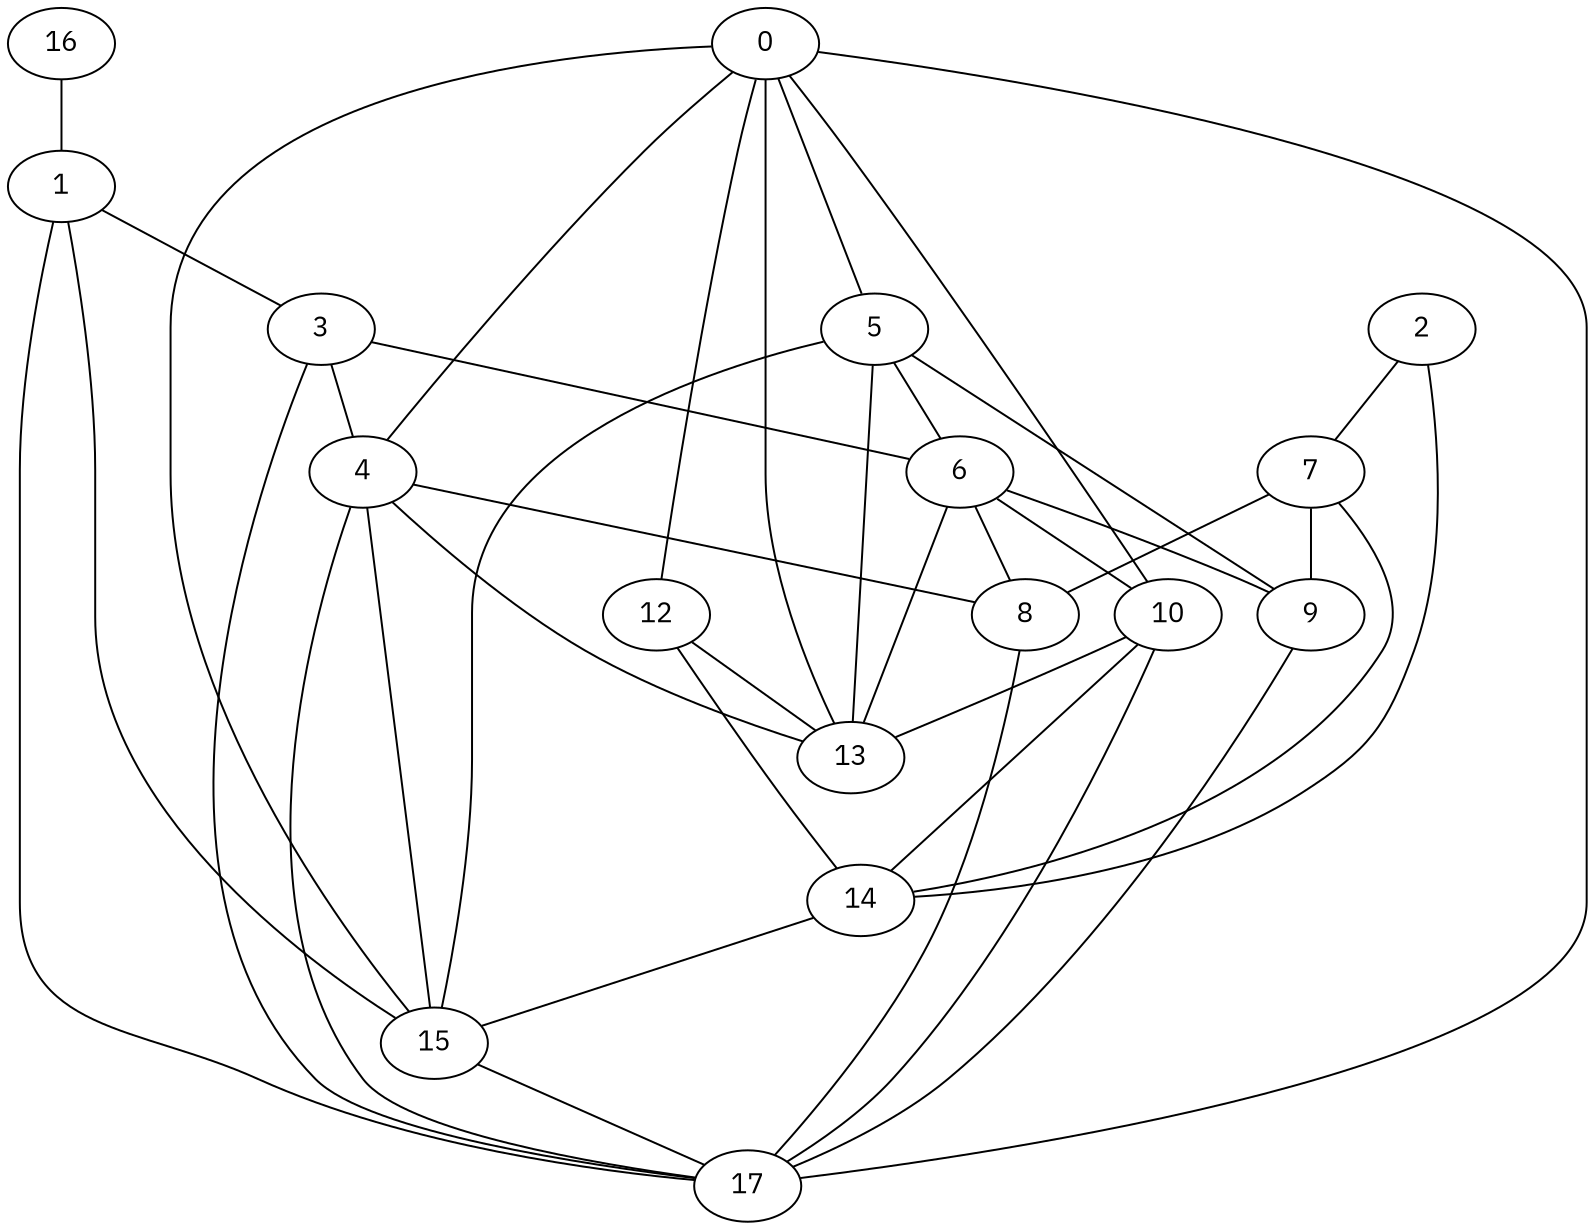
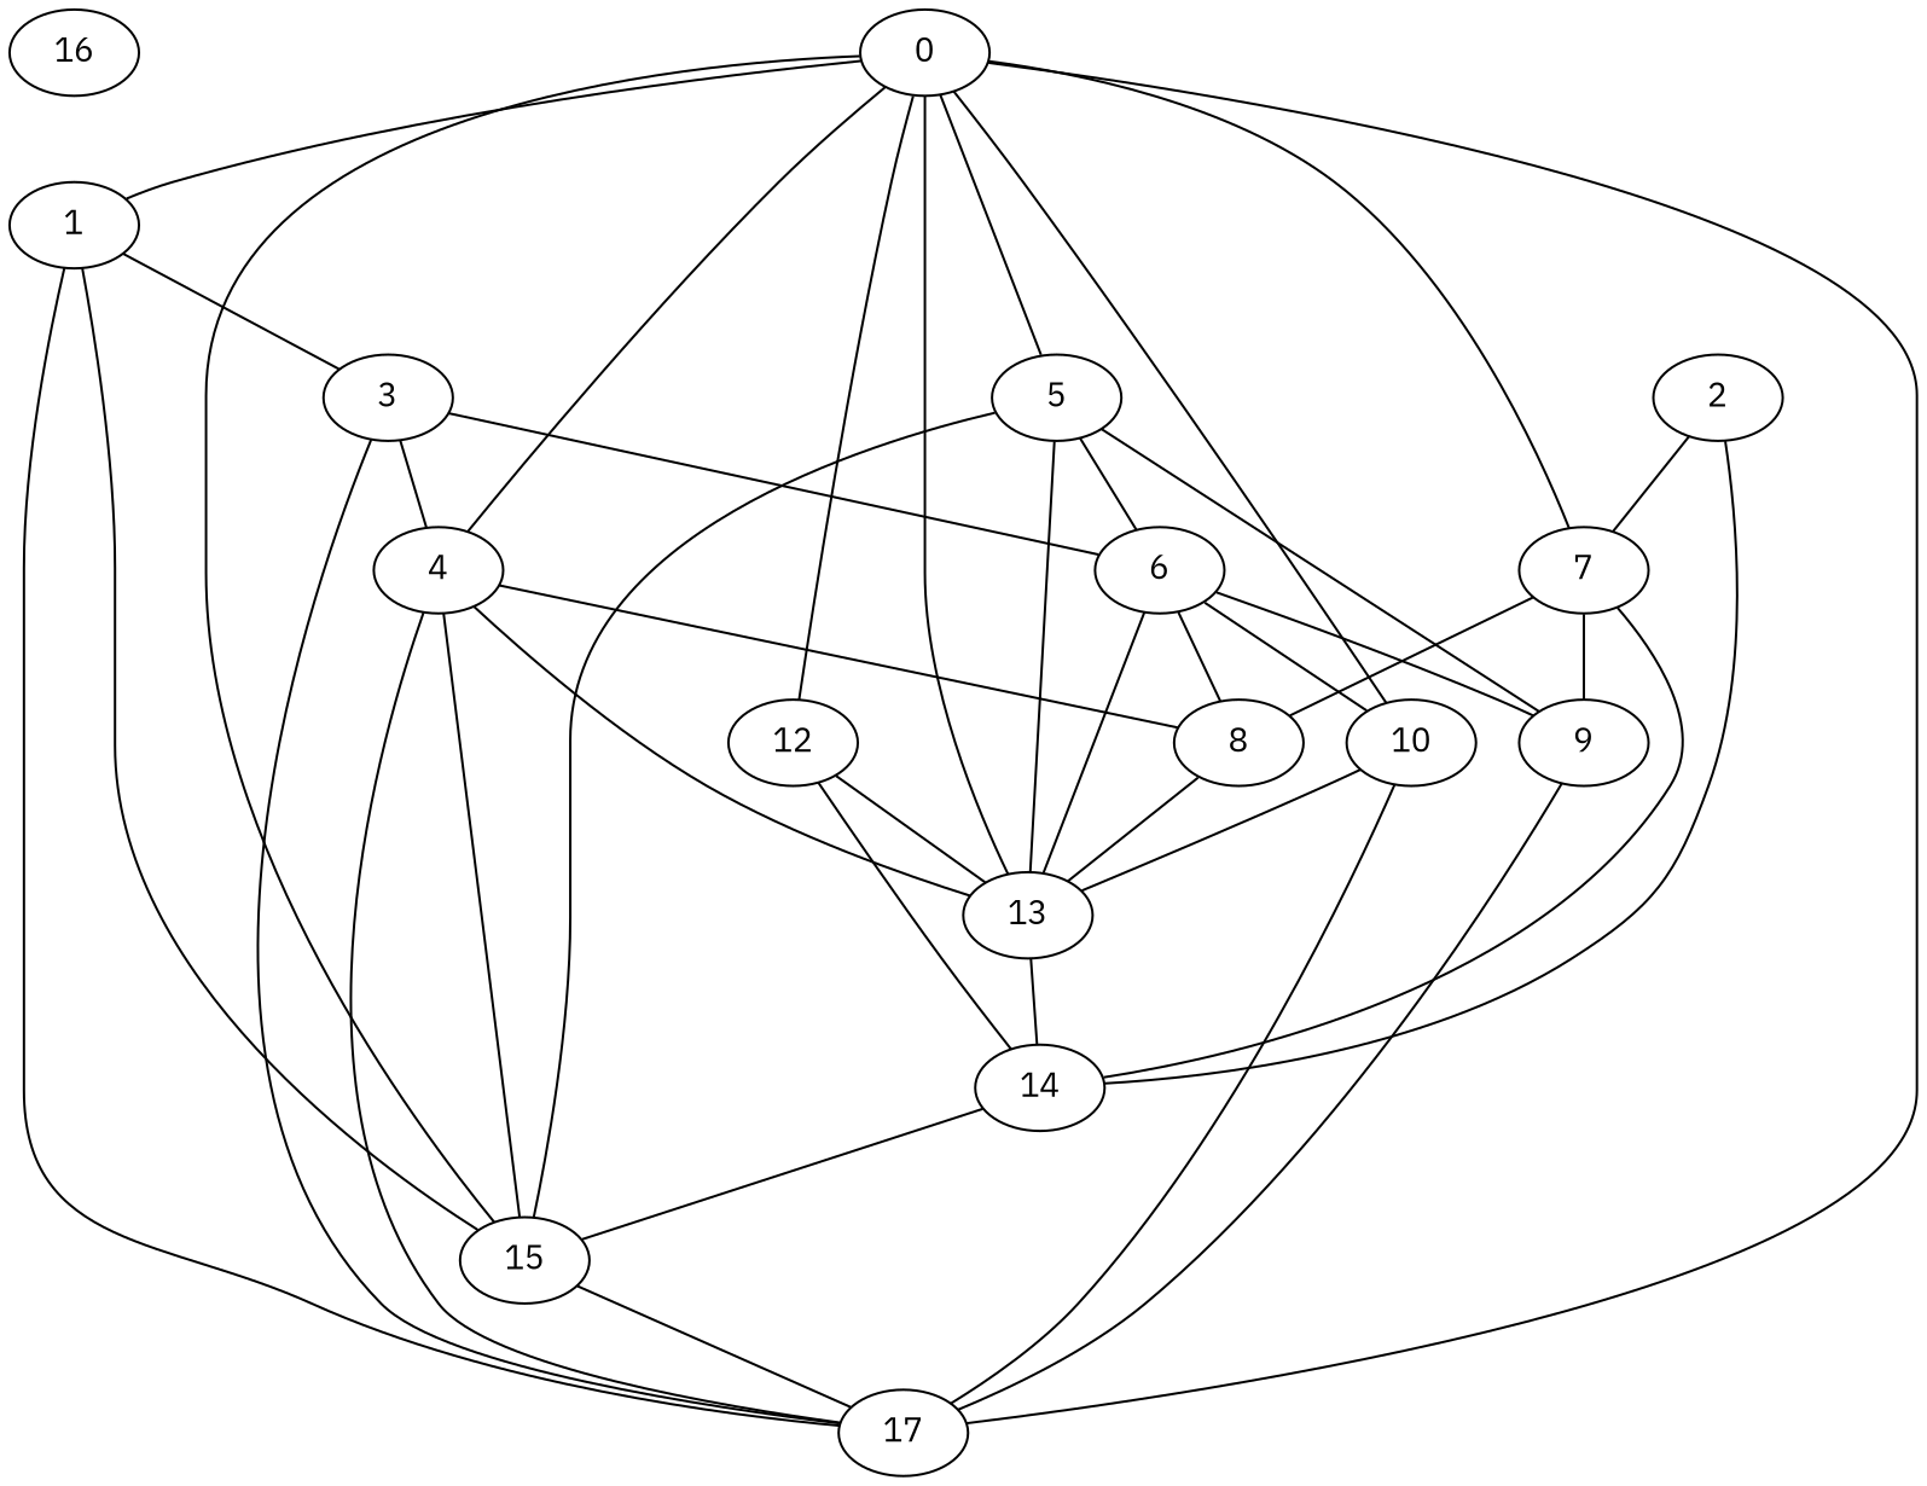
  graph {
    fontname="IBM Plex Sans"
    node [fillcolor=white fontname="IBM Plex Sans" style=filled]
    edge [fontname="IBM Plex Sans"]
    0
    1
    4
    5
    7
    10
    13
    15
    17
    12
    3
    8
    6
    9
    14
    2
    16
-   16 -- 1
+   0 -- 1
    0 -- 4
    0 -- 5
+   0 -- 7
    0 -- 10
    0 -- 13
    0 -- 15
    0 -- 17
    0 -- 12
    1 -- 15
    1 -- 17
    1 -- 3
    4 -- 13
    4 -- 15
    4 -- 17
    4 -- 8
    5 -- 13
    5 -- 15
    5 -- 6
    5 -- 9
    7 -- 8
    7 -- 9
    7 -- 14
    10 -- 13
    10 -- 17
-   10 -- 14
+   13 -- 14
    15 -- 17
    12 -- 13
    12 -- 14
    3 -- 4
    3 -- 17
    3 -- 6
-   8 -- 17
+   8 -- 13
    6 -- 10
    6 -- 13
    6 -- 8
    6 -- 9
    9 -- 17
    14 -- 15
    2 -- 7
    2 -- 14
  }
